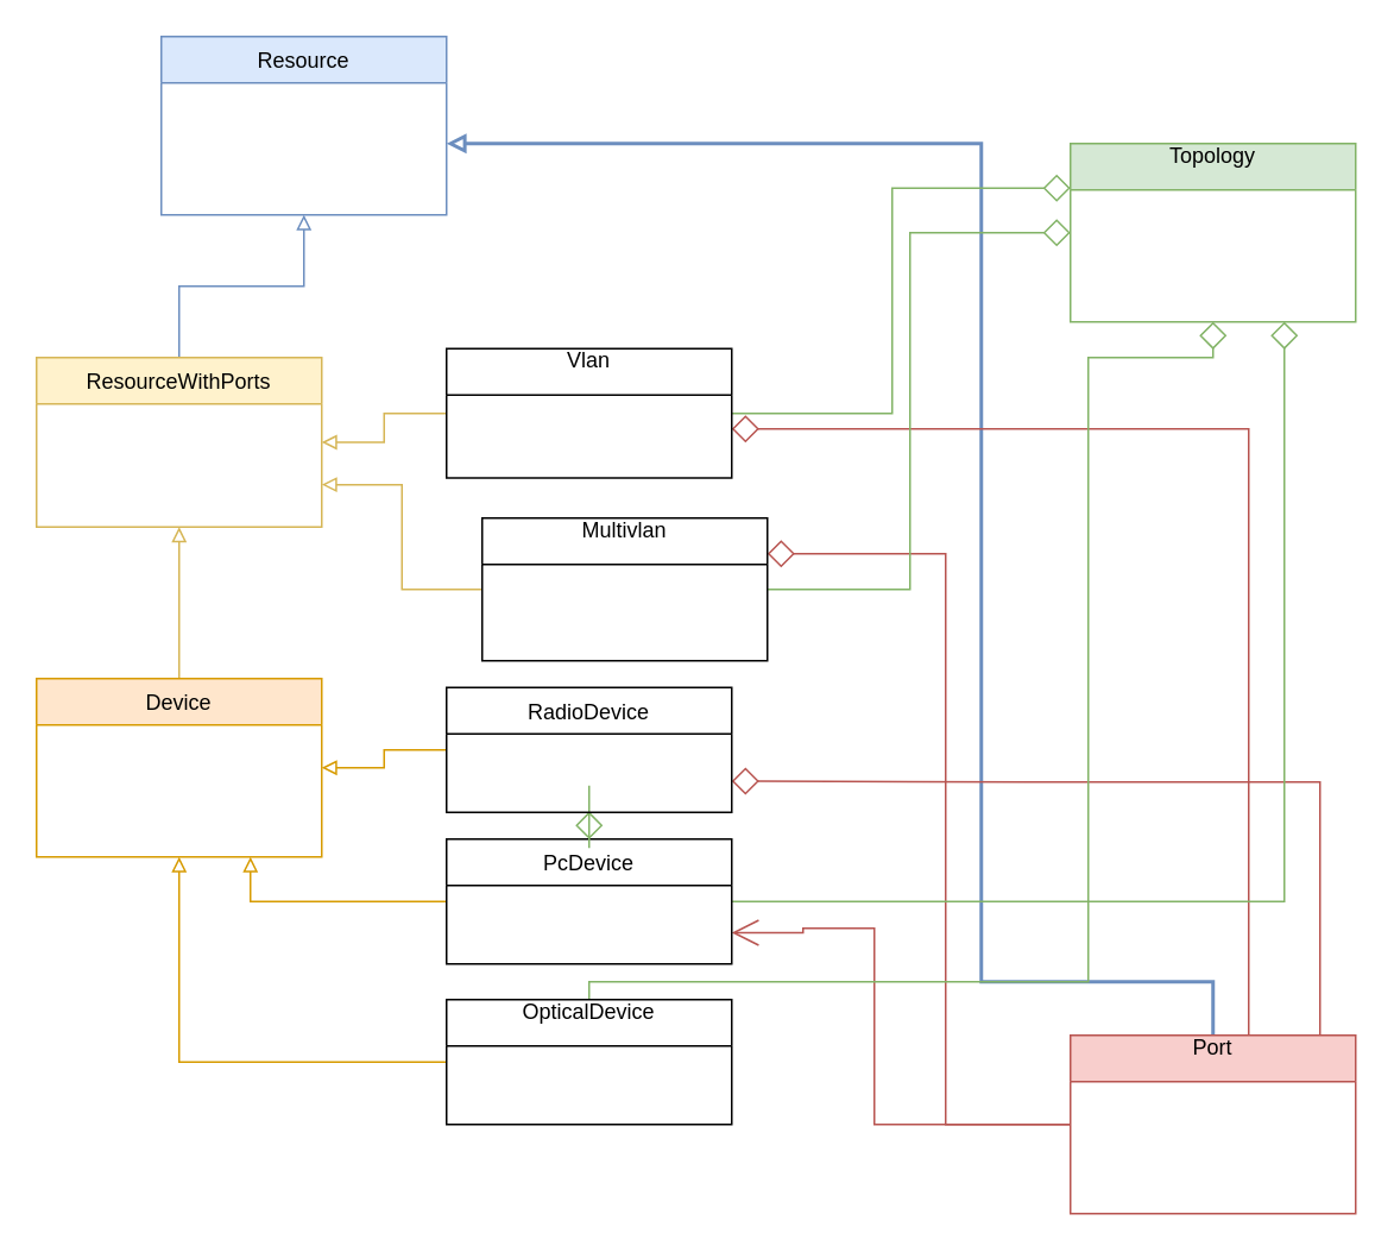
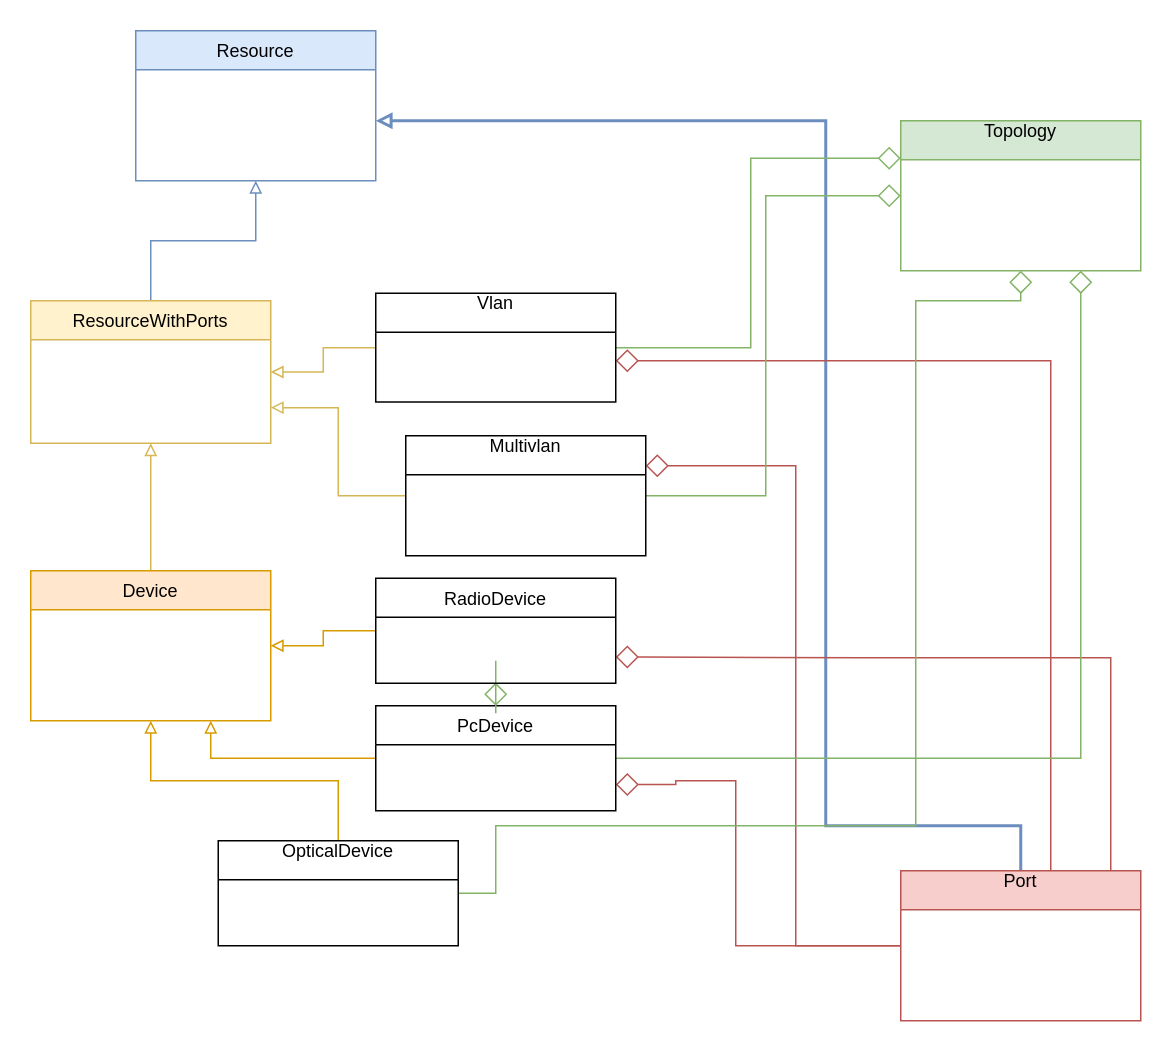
  <mxCell id="0" />
  <mxCell id="1" parent="0" />
  <mxCell id="2" value="Resource" style="swimlane;fontStyle=0;childLayout=stackLayout;horizontal=1;startSize=26;fillColor=#dae8fc;horizontalStack=0;resizeParent=1;resizeParentMax=0;resizeLast=0;collapsible=1;marginBottom=0;strokeColor=#6c8ebf;" parent="1" vertex="1"><mxGeometry x="90" y="20" width="160" height="100" as="geometry" /></mxCell>
  <mxCell id="3" style="edgeStyle=orthogonalEdgeStyle;rounded=0;orthogonalLoop=1;jettySize=auto;html=1;entryX=0.5;entryY=1;entryDx=0;entryDy=0;endArrow=block;endFill=0;fillColor=#dae8fc;strokeColor=#6c8ebf;" parent="1" source="4" target="2" edge="1"><mxGeometry relative="1" as="geometry" /></mxCell>
  <mxCell id="4" value="ResourceWithPorts" style="swimlane;fontStyle=0;childLayout=stackLayout;horizontal=1;startSize=26;fillColor=#fff2cc;horizontalStack=0;resizeParent=1;resizeParentMax=0;resizeLast=0;collapsible=1;marginBottom=0;strokeColor=#d6b656;" parent="1" vertex="1"><mxGeometry y="200" width="160" height="95" as="geometry" x="20" /></mxCell>
  <mxCell id="5" style="edgeStyle=orthogonalEdgeStyle;rounded=0;orthogonalLoop=1;jettySize=auto;html=1;entryX=0.5;entryY=1;entryDx=0;entryDy=0;endArrow=block;endFill=0;fillColor=#fff2cc;strokeColor=#d6b656;" parent="1" source="6" target="4" edge="1"><mxGeometry relative="1" as="geometry" /></mxCell>
  <mxCell id="6" value="Device" style="swimlane;fontStyle=0;childLayout=stackLayout;horizontal=1;startSize=26;fillColor=#ffe6cc;horizontalStack=0;resizeParent=1;resizeParentMax=0;resizeLast=0;collapsible=1;marginBottom=0;strokeColor=#d79b00;" parent="1" vertex="1"><mxGeometry x="20" y="380" width="160" height="100" as="geometry" /></mxCell>
  <mxCell id="7" value="Topology&#10;" style="swimlane;fontStyle=0;childLayout=stackLayout;horizontal=1;startSize=26;fillColor=#d5e8d4;horizontalStack=0;resizeParent=1;resizeParentMax=0;resizeLast=0;collapsible=1;marginBottom=0;strokeColor=#82b366;" parent="1" vertex="1"><mxGeometry x="600" y="80" width="160" height="100" as="geometry" /></mxCell>
  <mxCell id="8" style="edgeStyle=orthogonalEdgeStyle;rounded=0;orthogonalLoop=1;jettySize=auto;html=1;exitX=0.5;exitY=0;exitDx=0;exitDy=0;endArrow=block;endFill=0;fillColor=#dae8fc;strokeColor=#6c8ebf;strokeWidth=2;" parent="1" source="13" edge="1"><mxGeometry relative="1" as="geometry"><Array as="points"><mxPoint x="550" y="550" /><mxPoint x="550" y="80" /></Array><mxPoint x="250" y="80" as="targetPoint" /></mxGeometry></mxCell>
  <mxCell id="9" style="edgeStyle=orthogonalEdgeStyle;rounded=0;orthogonalLoop=1;jettySize=auto;html=1;endArrow=diamond;endFill=0;endSize=13;fillColor=#f8cecc;strokeColor=#b85450;" edge="1" parent="1" source="13"><mxGeometry relative="1" as="geometry"><mxPoint x="410" y="240" as="targetPoint" /><Array as="points"><mxPoint x="700" y="240" /></Array></mxGeometry></mxCell>
  <mxCell id="10" style="edgeStyle=orthogonalEdgeStyle;rounded=0;orthogonalLoop=1;jettySize=auto;html=1;entryX=1;entryY=0.25;entryDx=0;entryDy=0;endArrow=diamond;endFill=0;endSize=13;fillColor=#f8cecc;strokeColor=#b85450;" edge="1" parent="1" source="13" target="28"><mxGeometry relative="1" as="geometry"><Array as="points"><mxPoint x="530" y="630" /><mxPoint x="530" y="310" /></Array></mxGeometry></mxCell>
- <mxCell id="11" style="edgeStyle=orthogonalEdgeStyle;rounded=0;orthogonalLoop=1;jettySize=auto;html=1;entryX=1;entryY=0.75;entryDx=0;entryDy=0;endArrow=open;endFill=0;endSize=13;fillColor=#f8cecc;strokeColor=#b85450;" edge="1" parent="1" source="13" target="23"><mxGeometry relative="1" as="geometry"><Array as="points"><mxPoint x="490" y="630" /><mxPoint x="490" y="520" /><mxPoint x="450" y="520" /><mxPoint x="450" y="523" /></Array></mxGeometry></mxCell>
+ <mxCell id="11" style="edgeStyle=orthogonalEdgeStyle;rounded=0;orthogonalLoop=1;jettySize=auto;html=1;entryX=1;entryY=0.75;entryDx=0;entryDy=0;endArrow=diamond;endFill=0;endSize=13;fillColor=#f8cecc;strokeColor=#b85450;" edge="1" parent="1" source="13" target="23"><mxGeometry relative="1" as="geometry"><Array as="points"><mxPoint x="490" y="630" /><mxPoint x="490" y="520" /><mxPoint x="450" y="520" /><mxPoint x="450" y="523" /></Array></mxGeometry></mxCell>
  <mxCell id="12" style="edgeStyle=orthogonalEdgeStyle;rounded=0;orthogonalLoop=1;jettySize=auto;html=1;entryX=1;entryY=0.75;entryDx=0;entryDy=0;endArrow=diamond;endFill=0;endSize=13;fillColor=#f8cecc;strokeColor=#b85450;" edge="1" parent="1" source="13" target="26"><mxGeometry relative="1" as="geometry"><Array as="points"><mxPoint x="740" y="438" /><mxPoint x="575" y="438" /></Array></mxGeometry></mxCell>
  <mxCell id="13" value="Port&#10;" style="swimlane;fontStyle=0;childLayout=stackLayout;horizontal=1;startSize=26;fillColor=#f8cecc;horizontalStack=0;resizeParent=1;resizeParentMax=0;resizeLast=0;collapsible=1;marginBottom=0;strokeColor=#b85450;" parent="1" vertex="1"><mxGeometry x="600" y="580" width="160" height="100" as="geometry" /></mxCell>
  <mxCell id="14" style="edgeStyle=orthogonalEdgeStyle;rounded=0;orthogonalLoop=1;jettySize=auto;html=1;entryX=1;entryY=0.5;entryDx=0;entryDy=0;endArrow=block;endFill=0;fillColor=#fff2cc;strokeColor=#d6b656;" parent="1" source="16" target="4" edge="1"><mxGeometry relative="1" as="geometry" /></mxCell>
  <mxCell id="15" style="edgeStyle=orthogonalEdgeStyle;rounded=0;orthogonalLoop=1;jettySize=auto;html=1;entryX=0;entryY=0.25;entryDx=0;entryDy=0;endArrow=diamond;endFill=0;endSize=13;fillColor=#d5e8d4;strokeColor=#82b366;" edge="1" parent="1" source="16" target="7"><mxGeometry relative="1" as="geometry" /></mxCell>
  <mxCell id="16" value="Vlan&#10;" style="swimlane;fontStyle=0;childLayout=stackLayout;horizontal=1;startSize=26;fillColor=none;horizontalStack=0;resizeParent=1;resizeParentMax=0;resizeLast=0;collapsible=1;marginBottom=0;" parent="1" vertex="1"><mxGeometry x="250" y="195" width="160" height="72.5" as="geometry" /></mxCell>
  <mxCell id="17" style="edgeStyle=orthogonalEdgeStyle;rounded=0;orthogonalLoop=1;jettySize=auto;html=1;entryX=1;entryY=0.75;entryDx=0;entryDy=0;endArrow=block;endFill=0;fillColor=#fff2cc;strokeColor=#d6b656;" parent="1" source="28" target="4" edge="1"><mxGeometry relative="1" as="geometry" /></mxCell>
  <mxCell id="18" style="edgeStyle=orthogonalEdgeStyle;rounded=0;orthogonalLoop=1;jettySize=auto;html=1;entryX=0.5;entryY=1;entryDx=0;entryDy=0;endArrow=block;endFill=0;fillColor=#ffe6cc;strokeColor=#d79b00;" parent="1" source="20" target="6" edge="1"><mxGeometry relative="1" as="geometry" /></mxCell>
  <mxCell id="19" style="edgeStyle=orthogonalEdgeStyle;rounded=0;orthogonalLoop=1;jettySize=auto;html=1;entryX=0.5;entryY=1;entryDx=0;entryDy=0;endArrow=diamond;endFill=0;endSize=13;fillColor=#d5e8d4;strokeColor=#82b366;" edge="1" parent="1" source="20" target="7"><mxGeometry relative="1" as="geometry"><Array as="points"><mxPoint x="330" y="550" /><mxPoint x="610" y="550" /><mxPoint x="610" y="200" /><mxPoint x="680" y="200" /></Array></mxGeometry></mxCell>
- <mxCell id="20" value="OpticalDevice&#10;" style="swimlane;fontStyle=0;childLayout=stackLayout;horizontal=1;startSize=26;fillColor=none;horizontalStack=0;resizeParent=1;resizeParentMax=0;resizeLast=0;collapsible=1;marginBottom=0;" parent="1" vertex="1"><mxGeometry x="250" y="560" width="160" height="70" as="geometry" /></mxCell>
+ <mxCell id="20" value="OpticalDevice&#10;" style="swimlane;fontStyle=0;childLayout=stackLayout;horizontal=1;startSize=26;fillColor=none;horizontalStack=0;resizeParent=1;resizeParentMax=0;resizeLast=0;collapsible=1;marginBottom=0;" parent="1" vertex="1"><mxGeometry x="145" y="560" width="160" height="70" as="geometry" /></mxCell>
  <mxCell id="21" style="edgeStyle=orthogonalEdgeStyle;rounded=0;orthogonalLoop=1;jettySize=auto;html=1;entryX=0.75;entryY=1;entryDx=0;entryDy=0;endArrow=block;endFill=0;fillColor=#ffe6cc;strokeColor=#d79b00;" parent="1" source="23" target="6" edge="1"><mxGeometry relative="1" as="geometry" /></mxCell>
  <mxCell id="22" style="edgeStyle=orthogonalEdgeStyle;rounded=0;orthogonalLoop=1;jettySize=auto;html=1;entryX=0.75;entryY=1;entryDx=0;entryDy=0;endArrow=diamond;endFill=0;endSize=13;fillColor=#d5e8d4;strokeColor=#82b366;" edge="1" parent="1" source="23" target="7"><mxGeometry relative="1" as="geometry" /></mxCell>
  <mxCell id="23" value="PcDevice" style="swimlane;fontStyle=0;childLayout=stackLayout;horizontal=1;startSize=26;fillColor=none;horizontalStack=0;resizeParent=1;resizeParentMax=0;resizeLast=0;collapsible=1;marginBottom=0;" parent="1" vertex="1"><mxGeometry x="250" y="470" width="160" height="70" as="geometry" /></mxCell>
  <mxCell id="24" style="edgeStyle=orthogonalEdgeStyle;rounded=0;orthogonalLoop=1;jettySize=auto;html=1;entryX=1;entryY=0.5;entryDx=0;entryDy=0;endArrow=block;endFill=0;fillColor=#ffe6cc;strokeColor=#d79b00;" parent="1" source="26" target="6" edge="1"><mxGeometry relative="1" as="geometry" /></mxCell>
  <mxCell id="25" style="edgeStyle=orthogonalEdgeStyle;rounded=0;orthogonalLoop=1;jettySize=auto;html=1;endArrow=diamond;endFill=0;endSize=13;fillColor=#d5e8d4;strokeColor=#82b366;" edge="1" parent="1" source="26" target="23"><mxGeometry relative="1" as="geometry" /></mxCell>
  <mxCell id="26" value="RadioDevice" style="swimlane;fontStyle=0;childLayout=stackLayout;horizontal=1;startSize=26;fillColor=none;horizontalStack=0;resizeParent=1;resizeParentMax=0;resizeLast=0;collapsible=1;marginBottom=0;" parent="1" vertex="1"><mxGeometry x="250" y="385" width="160" height="70" as="geometry" /></mxCell>
  <mxCell id="27" style="edgeStyle=orthogonalEdgeStyle;rounded=0;orthogonalLoop=1;jettySize=auto;html=1;endArrow=diamond;endFill=0;endSize=13;entryX=0;entryY=0.5;entryDx=0;entryDy=0;fillColor=#d5e8d4;strokeColor=#82b366;" edge="1" parent="1" source="28" target="7"><mxGeometry relative="1" as="geometry"><mxPoint x="560" y="301.379" as="targetPoint" /></mxGeometry></mxCell>
  <mxCell id="28" value="Multivlan&#10;" style="swimlane;fontStyle=0;childLayout=stackLayout;horizontal=1;startSize=26;fillColor=none;horizontalStack=0;resizeParent=1;resizeParentMax=0;resizeLast=0;collapsible=1;marginBottom=0;" parent="1" vertex="1"><mxGeometry x="270" y="290" width="160" height="80" as="geometry" /></mxCell>
